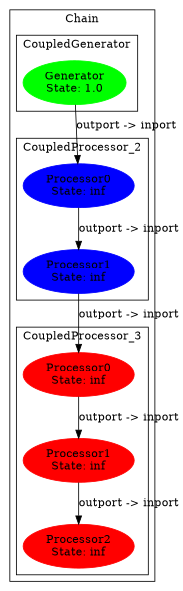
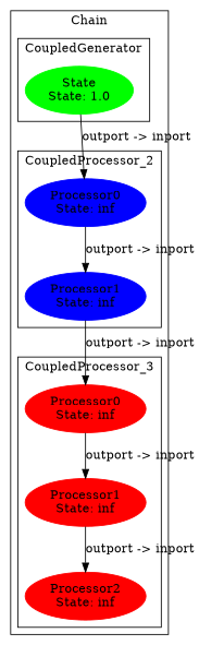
  digraph {
    node [color=red style=filled]
-   n1 [color=green label="Generator\nState: 1.0"]
+   n1 [color=green label="State\nState: 1.0"]
    n2 [color=blue label="Processor0\nState: inf"]
    n3 [color=blue label="Processor1\nState: inf"]
    n4 [label="Processor0\nState: inf"]
    n5 [label="Processor1\nState: inf"]
    n6 [label="Processor2\nState: inf"]
    subgraph cluster_1 {
      color=black
      label=Chain
      subgraph cluster_2 {
        color=black
        label=CoupledGenerator
        n1
      }
      subgraph cluster_3 {
        color=black
        label=CoupledProcessor_2
        n2
        n3
      }
      subgraph cluster_4 {
        color=black
        label=CoupledProcessor_3
        n4
        n5
        n6
      }
    }
    n1 -> n2 [label="outport -> inport"]
    n2 -> n3 [label="outport -> inport"]
    n3 -> n4 [label="outport -> inport"]
    n4 -> n5 [label="outport -> inport"]
    n5 -> n6 [label="outport -> inport"]
  }
